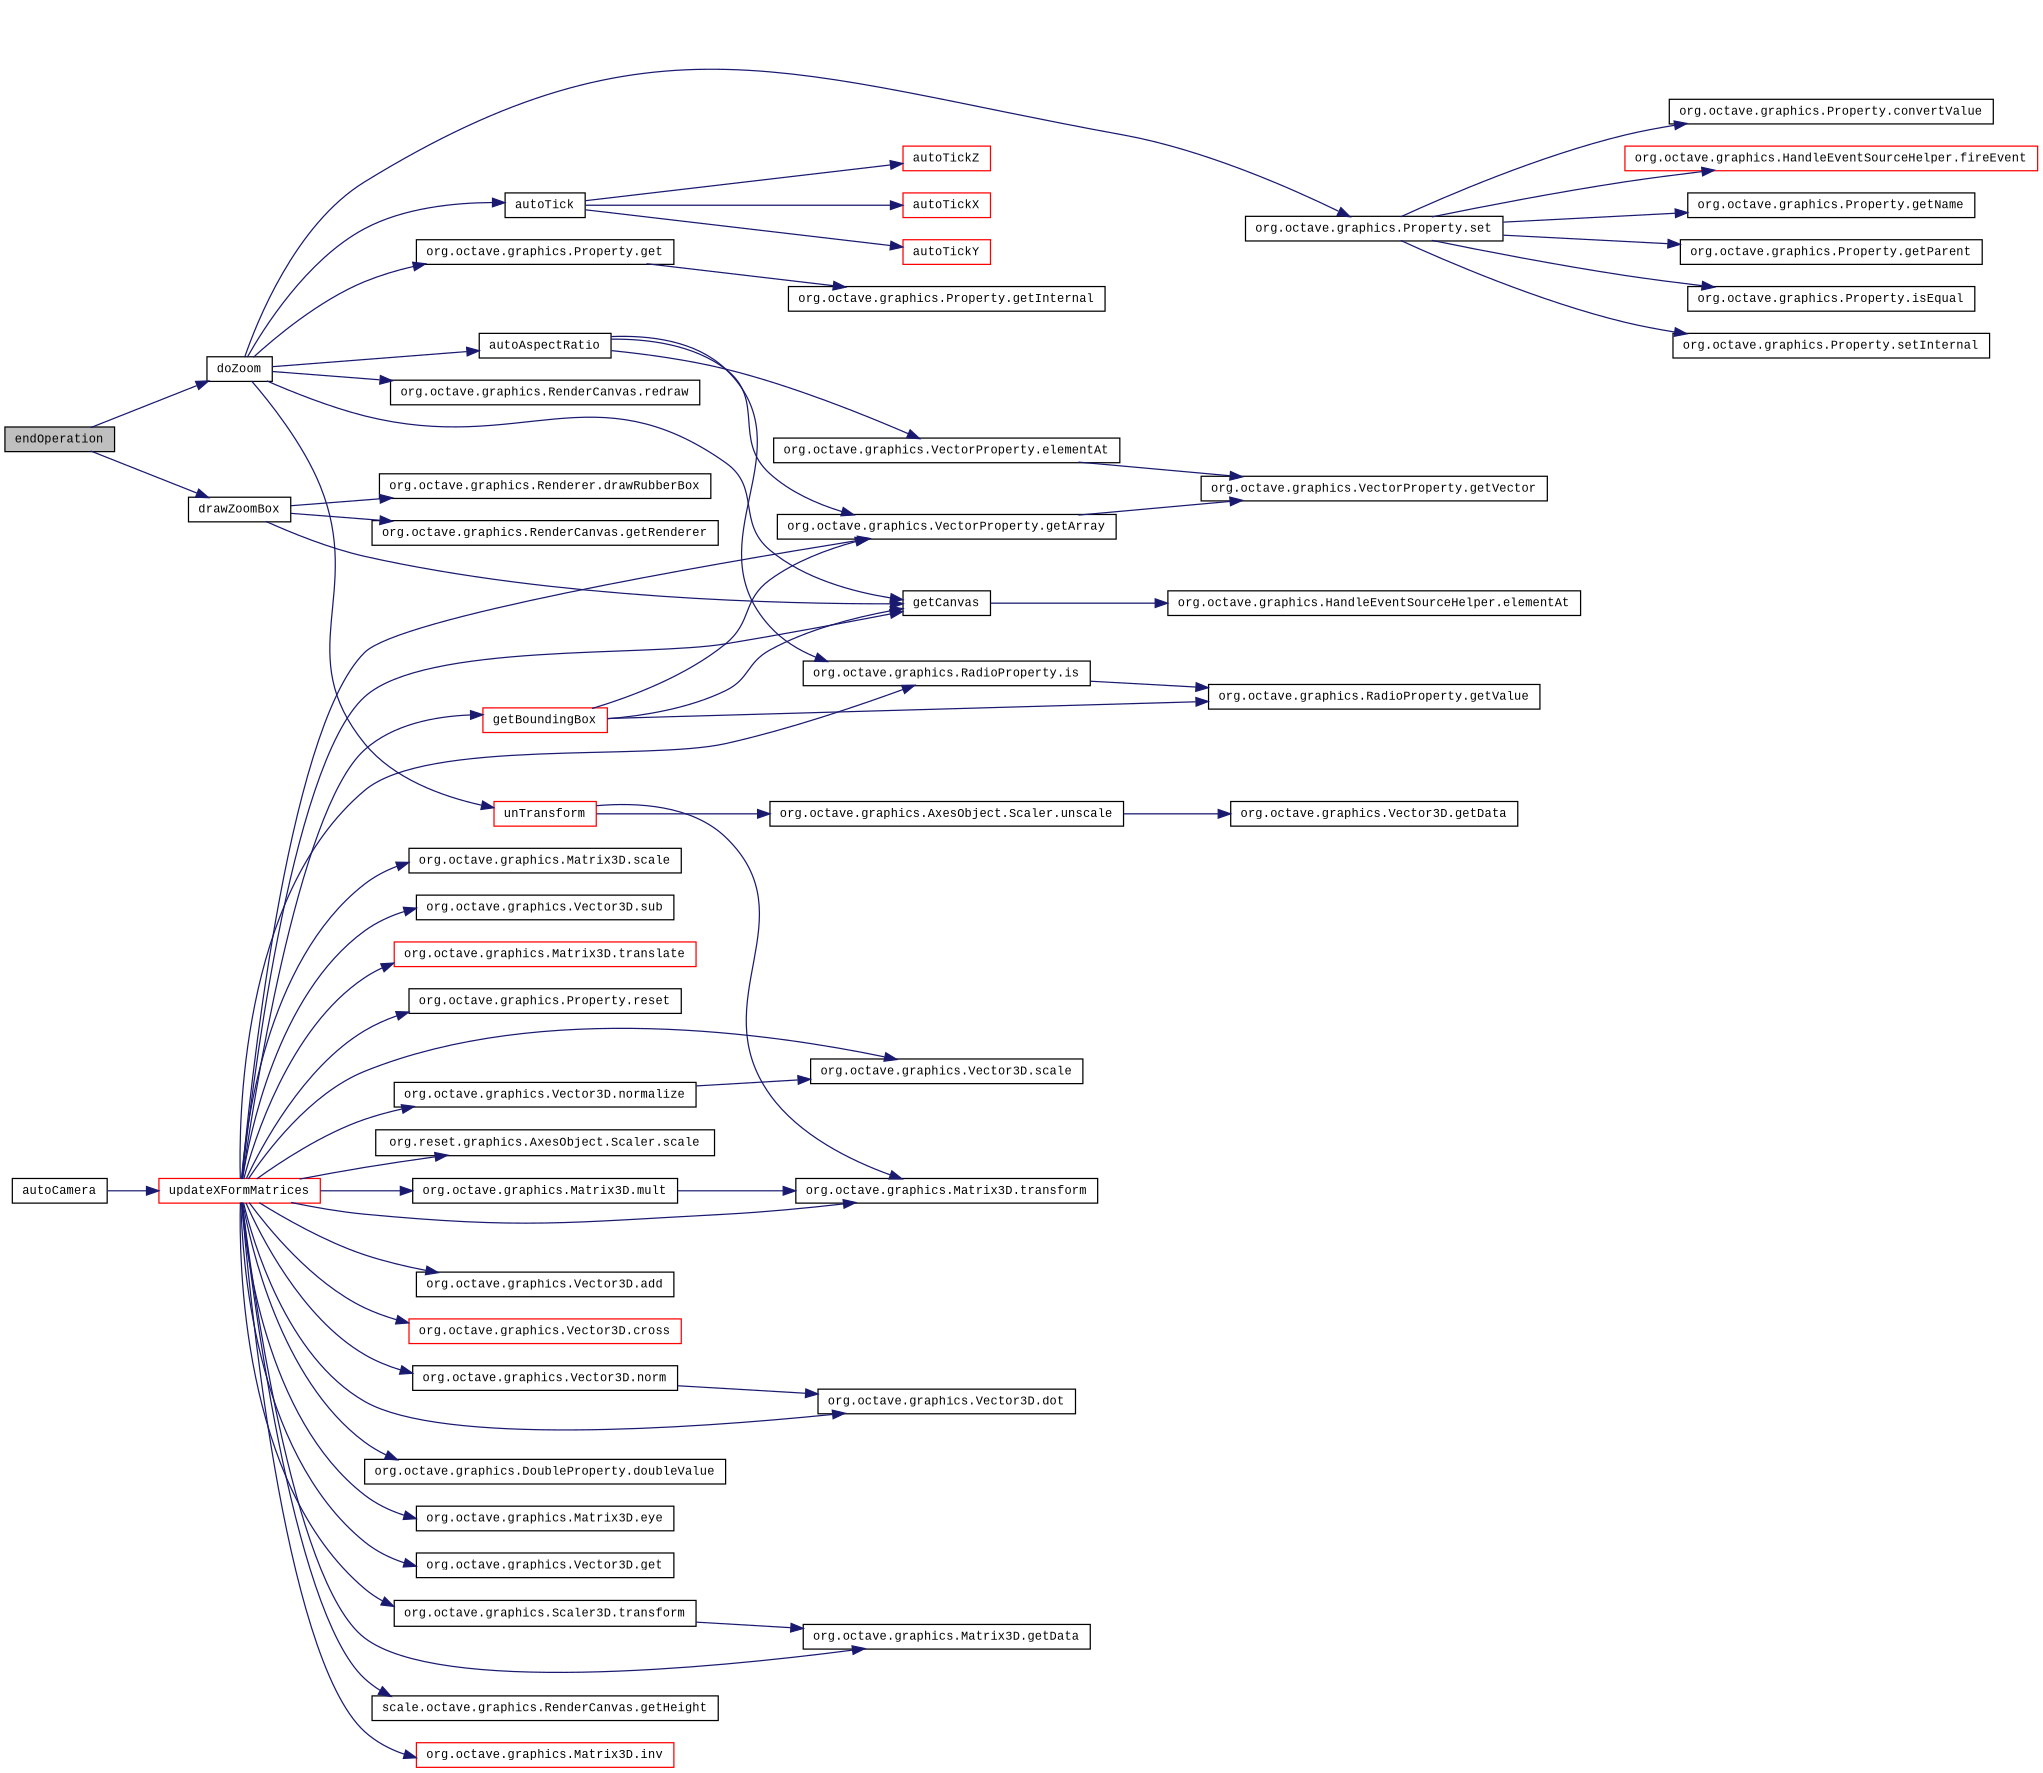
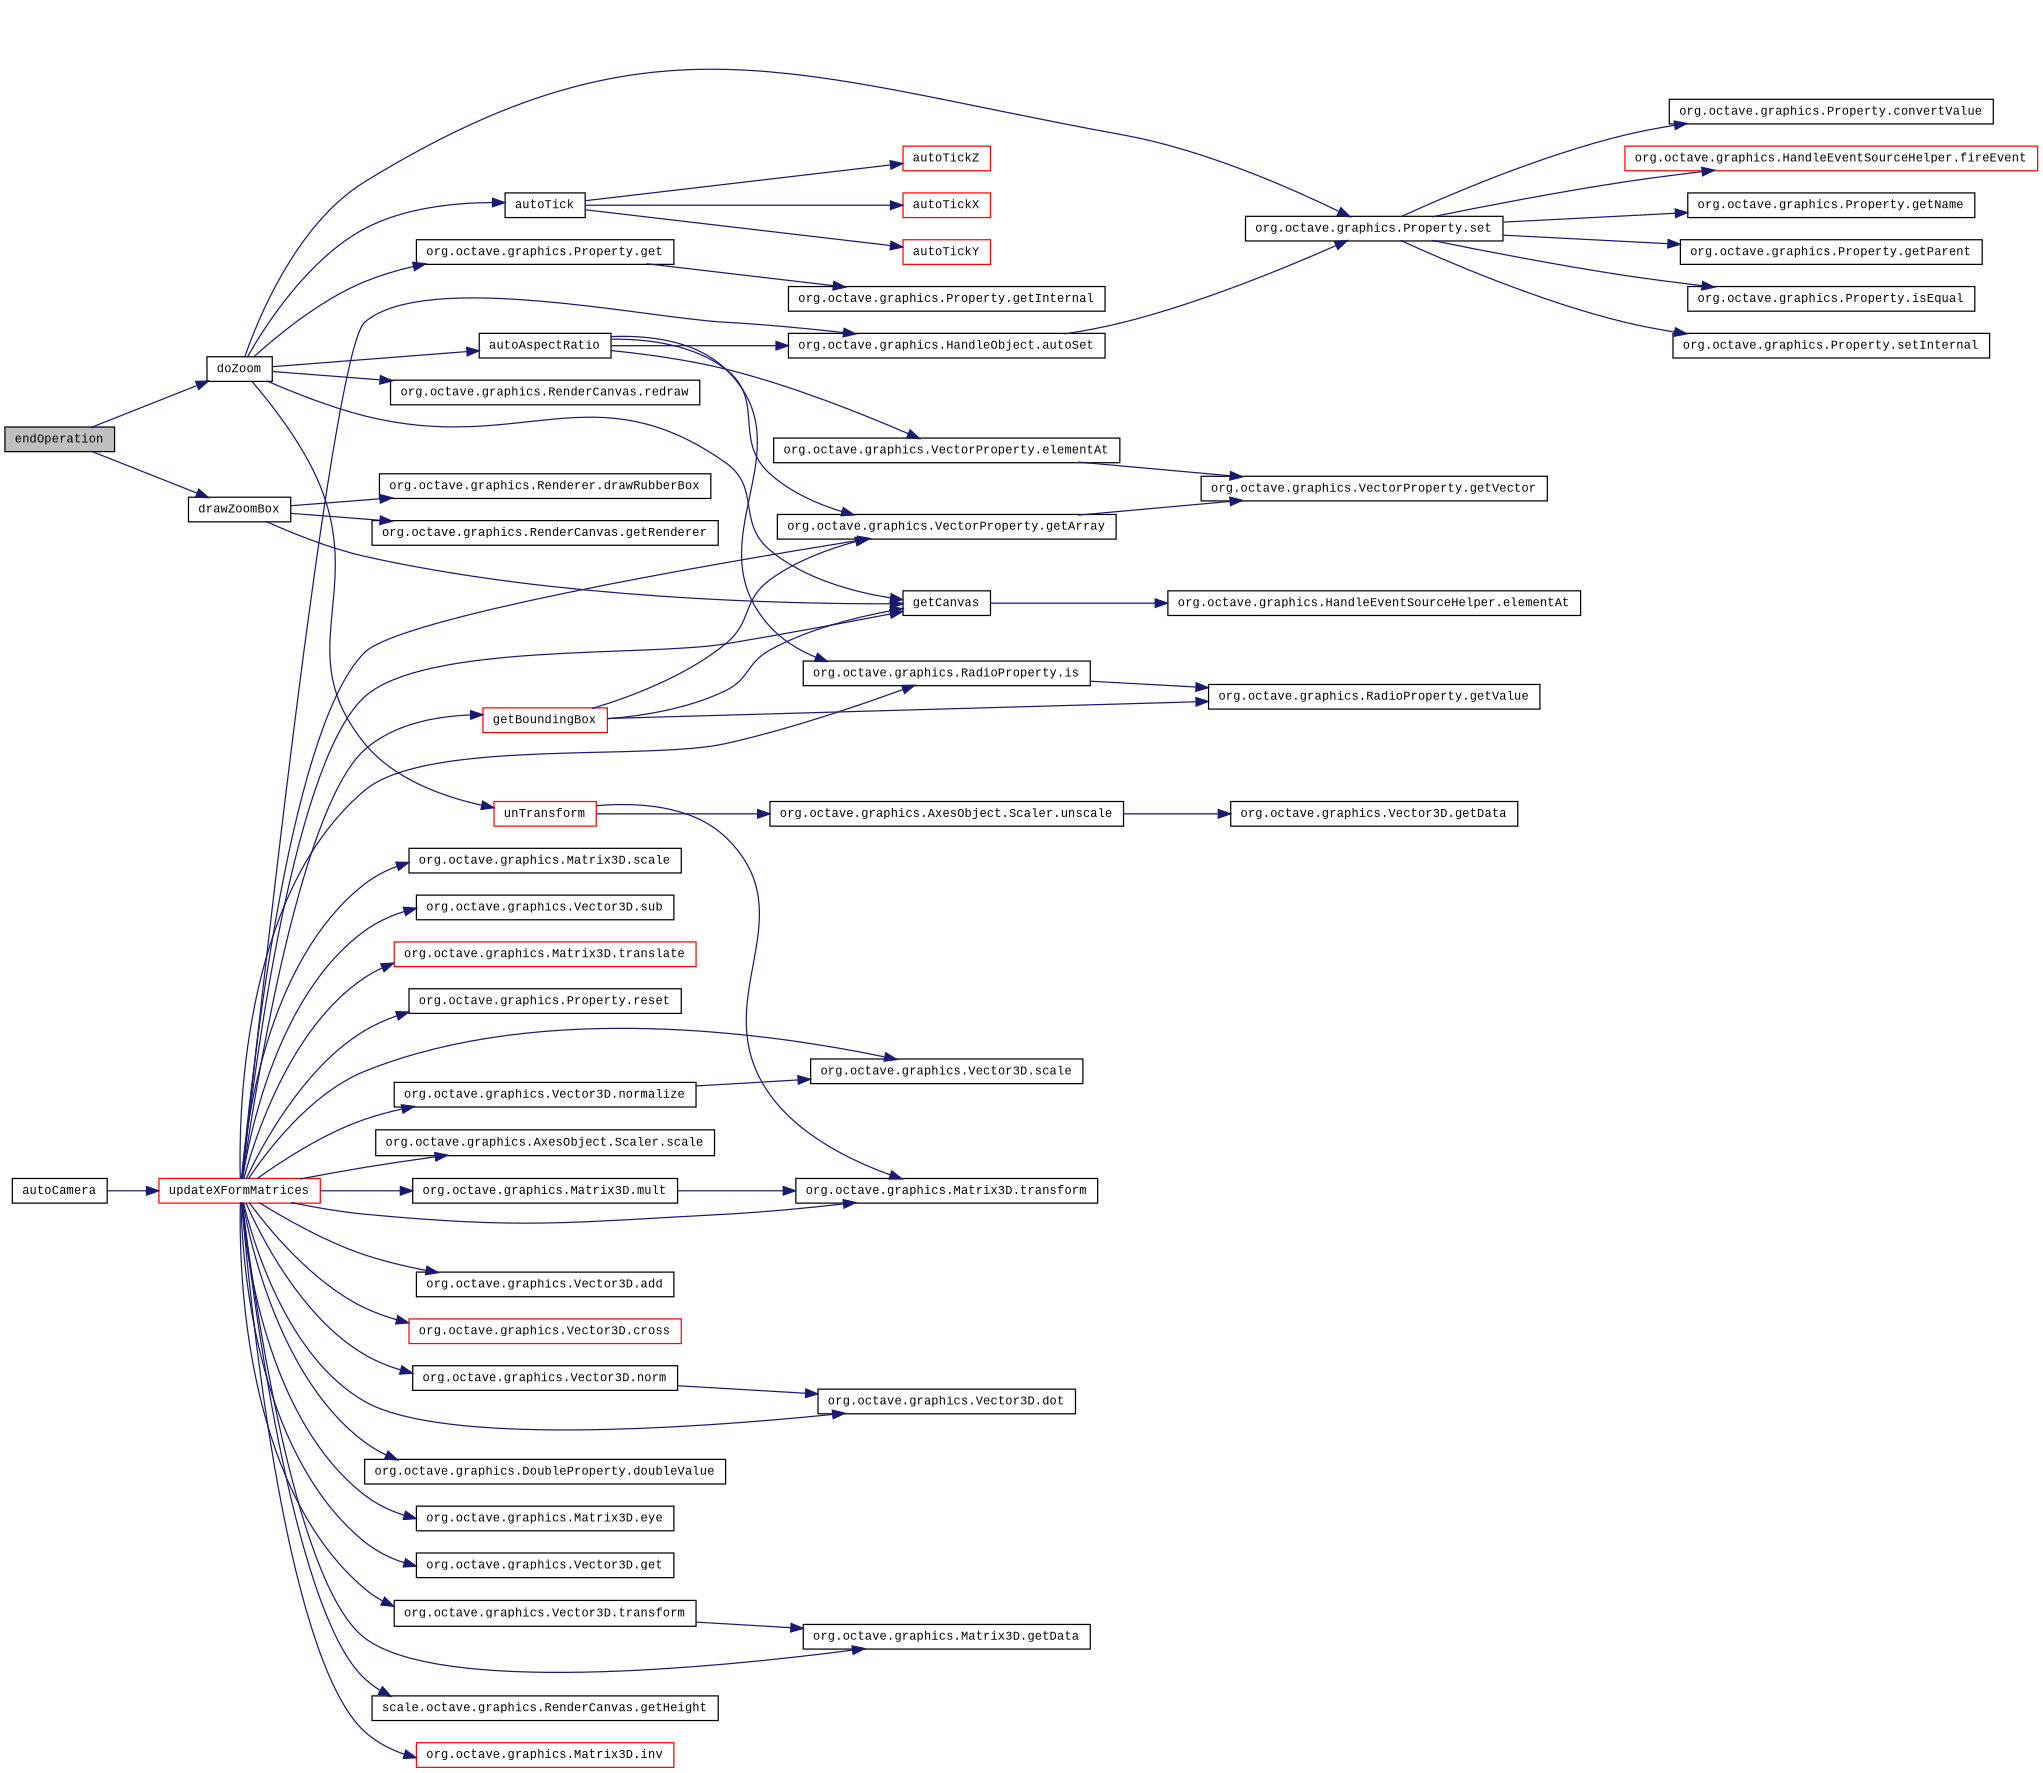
  digraph {
    fontname="Liberation Mono"
    rankdir=LR
    node [color=black fillcolor=white fontname="Liberation Mono" fontsize=10 shape=record style=filled]
    edge [color=midnightblue fontname="Liberation Mono" fontsize=10 labelfontname=FreeSans labelfontsize=10 style=solid]
    n1 [fillcolor=grey75 fontcolor=black height=0.2 label=endOperation width=0.4]
    n2 [height=0.2 label=doZoom width=0.4]
    n3 [height=0.2 label=drawZoomBox width=0.4]
    n4 [height=0.2 label=autoAspectRatio width=0.4]
    n5 [height=0.2 label="org.octave.graphics.Property.set" width=0.4]
    n6 [height=0.2 label=getCanvas width=0.4]
    n7 [height=0.2 label=autoTick width=0.4]
    n8 [height=0.2 label="org.octave.graphics.Property.get" width=0.4]
    n9 [height=0.2 label="org.octave.graphics.RenderCanvas.redraw" width=0.4]
    n10 [color=red height=0.2 label=unTransform width=0.4]
    n11 [height=0.2 label="org.octave.graphics.Renderer.drawRubberBox" width=0.4]
    n12 [height=0.2 label="org.octave.graphics.RenderCanvas.getRenderer" width=0.4]
+   n13 [height=0.2 label="org.octave.graphics.HandleObject.autoSet" width=0.4]
    n14 [height=0.2 label="org.octave.graphics.VectorProperty.elementAt" width=0.4]
    n15 [height=0.2 label="org.octave.graphics.VectorProperty.getArray" width=0.4]
    n16 [height=0.2 label="org.octave.graphics.RadioProperty.is" width=0.4]
    n17 [height=0.2 label="org.octave.graphics.Property.convertValue" width=0.4]
    n18 [color=red height=0.2 label="org.octave.graphics.HandleEventSourceHelper.fireEvent" width=0.4]
    n19 [height=0.2 label="org.octave.graphics.Property.getName" width=0.4]
    n20 [height=0.2 label="org.octave.graphics.Property.getParent" width=0.4]
    n21 [height=0.2 label="org.octave.graphics.Property.isEqual" width=0.4]
    n22 [height=0.2 label="org.octave.graphics.Property.setInternal" width=0.4]
    n23 [height=0.2 label=autoCamera width=0.4]
    n24 [color=red height=0.2 label=updateXFormMatrices width=0.4]
    n25 [height=0.2 label="org.octave.graphics.HandleEventSourceHelper.elementAt" width=0.4]
    n26 [color=red height=0.2 label=autoTickX width=0.4]
    n27 [color=red height=0.2 label=autoTickY width=0.4]
    n28 [color=red height=0.2 label=autoTickZ width=0.4]
    n29 [height=0.2 label="org.octave.graphics.Property.getInternal" width=0.4]
    n30 [height=0.2 label="org.octave.graphics.Matrix3D.transform" width=0.4]
    n31 [height=0.2 label="org.octave.graphics.AxesObject.Scaler.unscale" width=0.4]
    n32 [height=0.2 label="org.octave.graphics.VectorProperty.getVector" width=0.4]
    n33 [height=0.2 label="org.octave.graphics.RadioProperty.getValue" width=0.4]
    n34 [height=0.2 label="org.octave.graphics.Vector3D.add" width=0.4]
    n35 [color=red height=0.2 label="org.octave.graphics.Vector3D.cross" width=0.4]
    n36 [height=0.2 label="org.octave.graphics.Vector3D.dot" width=0.4]
    n37 [height=0.2 label="org.octave.graphics.DoubleProperty.doubleValue" width=0.4]
    n38 [height=0.2 label="org.octave.graphics.Matrix3D.eye" width=0.4]
    n39 [height=0.2 label="org.octave.graphics.Vector3D.get" width=0.4]
    n40 [color=red height=0.2 label=getBoundingBox width=0.4]
    n41 [height=0.2 label="org.octave.graphics.Matrix3D.getData" width=0.4]
    n42 [height=0.2 label="scale.octave.graphics.RenderCanvas.getHeight" width=0.4]
    n43 [color=red height=0.2 label="org.octave.graphics.Matrix3D.inv" width=0.4]
    n44 [height=0.2 label="org.octave.graphics.Matrix3D.mult" width=0.4]
    n45 [height=0.2 label="org.octave.graphics.Vector3D.norm" width=0.4]
    n46 [height=0.2 label="org.octave.graphics.Vector3D.normalize" width=0.4]
    n47 [height=0.2 label="org.octave.graphics.Vector3D.scale" width=0.4]
    n48 [height=0.2 label="org.octave.graphics.Property.reset" width=0.4]
-   n49 [height=0.2 label="org.reset.graphics.AxesObject.Scaler.scale" width=0.4]
+   n49 [height=0.2 label="org.octave.graphics.AxesObject.Scaler.scale" width=0.4]
    n50 [height=0.2 label="org.octave.graphics.Matrix3D.scale" width=0.4]
    n51 [height=0.2 label="org.octave.graphics.Vector3D.sub" width=0.4]
-   n52 [height=0.2 label="org.octave.graphics.Scaler3D.transform" width=0.4]
+   n52 [height=0.2 label="org.octave.graphics.Vector3D.transform" width=0.4]
    n53 [color=red height=0.2 label="org.octave.graphics.Matrix3D.translate" width=0.4]
    n54 [height=0.2 label="org.octave.graphics.Vector3D.getData" width=0.4]
    n1 -> n2
    n1 -> n3
    n2 -> n4
    n2 -> n5
    n2 -> n6
    n2 -> n7
    n2 -> n8
    n2 -> n9
    n2 -> n10
    n3 -> n6
    n3 -> n11
    n3 -> n12
+   n4 -> n13
    n4 -> n14
    n4 -> n15
    n4 -> n16
    n5 -> n17
    n5 -> n18
    n5 -> n19
    n5 -> n20
    n5 -> n21
    n5 -> n22
    n6 -> n25
    n7 -> n26
    n7 -> n27
    n7 -> n28
    n8 -> n29
    n10 -> n30
    n10 -> n31
+   n13 -> n5
    n14 -> n32
    n15 -> n32
    n16 -> n33
    n23 -> n24
    n24 -> n6
+   n24 -> n13
    n24 -> n15
    n24 -> n16
    n24 -> n30
    n24 -> n34
    n24 -> n35
    n24 -> n36
    n24 -> n37
    n24 -> n38
    n24 -> n39
    n24 -> n40
    n24 -> n41
    n24 -> n42
    n24 -> n43
    n24 -> n44
    n24 -> n45
    n24 -> n46
    n24 -> n47
    n24 -> n48
    n24 -> n49
    n24 -> n50
    n24 -> n51
    n24 -> n52
    n24 -> n53
    n31 -> n54
    n40 -> n6
    n40 -> n15
    n40 -> n33
    n44 -> n30
    n45 -> n36
    n46 -> n47
    n52 -> n41
  }
